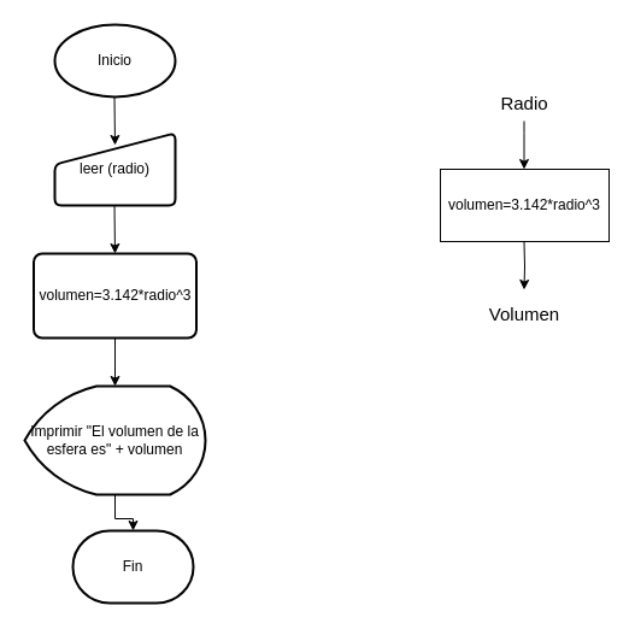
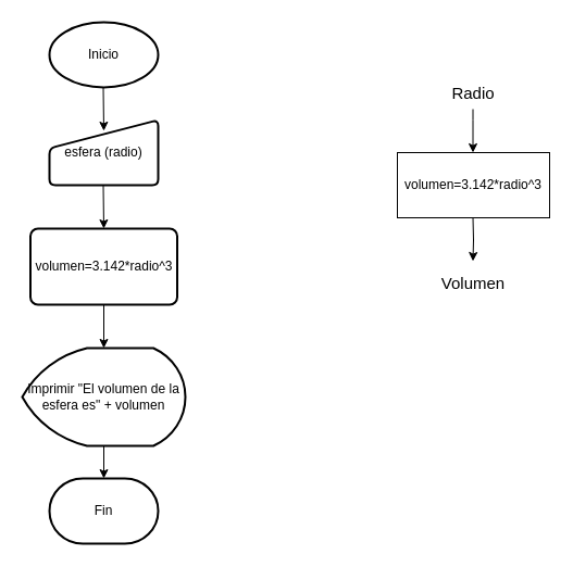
  <mxCell id="0" />
  <mxCell id="1" parent="0" />
  <mxCell id="2" value="Inicio" style="strokeWidth=2;html=1;shape=mxgraph.flowchart.start_1;whiteSpace=wrap;" vertex="1" parent="1"><mxGeometry x="45" y="20" width="100" height="60" as="geometry" /></mxCell>
- <mxCell id="3" value="leer (radio)" style="html=1;strokeWidth=2;shape=manualInput;whiteSpace=wrap;rounded=1;size=26;arcSize=11;" vertex="1" parent="1"><mxGeometry x="45" y="110" width="100" height="60" as="geometry" /></mxCell>
+ <mxCell id="3" value="esfera (radio)" style="html=1;strokeWidth=2;shape=manualInput;whiteSpace=wrap;rounded=1;size=26;arcSize=11;" vertex="1" parent="1"><mxGeometry x="45" y="110" width="100" height="60" as="geometry" /></mxCell>
  <mxCell id="4" value="" style="edgeStyle=orthogonalEdgeStyle;rounded=0;orthogonalLoop=1;jettySize=auto;html=1;" edge="1" parent="1" source="5" target="6"><mxGeometry relative="1" as="geometry" /></mxCell>
  <mxCell id="5" value="Imprimir &quot;El volumen de la esfera es&quot; + volumen" style="strokeWidth=2;html=1;shape=mxgraph.flowchart.display;whiteSpace=wrap;" vertex="1" parent="1"><mxGeometry x="20" y="320" width="150" height="90" as="geometry" /></mxCell>
- <mxCell id="6" value="Fin" style="strokeWidth=2;html=1;shape=mxgraph.flowchart.terminator;whiteSpace=wrap;" vertex="1" parent="1"><mxGeometry x="60" y="440" width="100" height="60" as="geometry" /></mxCell>
+ <mxCell id="6" value="Fin" style="strokeWidth=2;html=1;shape=mxgraph.flowchart.terminator;whiteSpace=wrap;" vertex="1" parent="1"><mxGeometry x="45" y="440" width="100" height="60" as="geometry" /></mxCell>
  <mxCell id="7" value="" style="edgeStyle=orthogonalEdgeStyle;rounded=0;orthogonalLoop=1;jettySize=auto;html=1;" edge="1" parent="1" source="8" target="5"><mxGeometry relative="1" as="geometry" /></mxCell>
  <mxCell id="8" value="volumen=3.142*radio^3" style="rounded=1;whiteSpace=wrap;html=1;absoluteArcSize=1;arcSize=14;strokeWidth=2;" vertex="1" parent="1"><mxGeometry x="27.5" y="210" width="135" height="70" as="geometry" /></mxCell>
  <mxCell id="9" value="" style="endArrow=classic;html=1;" edge="1" parent="1"><mxGeometry width="50" height="50" relative="1" as="geometry"><mxPoint x="94.5" y="80" as="sourcePoint" /><mxPoint x="95" y="120" as="targetPoint" /></mxGeometry></mxCell>
  <mxCell id="10" value="" style="endArrow=classic;html=1;" edge="1" parent="1"><mxGeometry width="50" height="50" relative="1" as="geometry"><mxPoint x="94.5" y="170" as="sourcePoint" /><mxPoint x="95" y="210" as="targetPoint" /></mxGeometry></mxCell>
  <mxCell id="11" value="Radio" style="text;html=1;strokeColor=none;fillColor=none;align=center;verticalAlign=middle;whiteSpace=wrap;rounded=0;fontSize=15;" vertex="1" parent="1"><mxGeometry x="400" y="70" width="70" height="30" as="geometry" /></mxCell>
  <mxCell id="12" value="volumen=3.142*radio^3" style="rounded=0;whiteSpace=wrap;html=1;" vertex="1" parent="1"><mxGeometry x="365" y="140" width="140" height="60" as="geometry" /></mxCell>
  <mxCell id="13" value="" style="edgeStyle=orthogonalEdgeStyle;rounded=0;orthogonalLoop=1;jettySize=auto;html=1;" edge="1" parent="1"><mxGeometry relative="1" as="geometry"><mxPoint x="434.5" y="100" as="sourcePoint" /><mxPoint x="434.5" y="140" as="targetPoint" /><Array as="points"><mxPoint x="434.5" y="110" /><mxPoint x="434.5" y="110" /></Array></mxGeometry></mxCell>
  <mxCell id="14" value="" style="edgeStyle=orthogonalEdgeStyle;rounded=0;orthogonalLoop=1;jettySize=auto;html=1;" edge="1" parent="1"><mxGeometry relative="1" as="geometry"><mxPoint x="434.5" y="200" as="sourcePoint" /><mxPoint x="434.5" y="240" as="targetPoint" /></mxGeometry></mxCell>
  <mxCell id="15" value="Volumen" style="text;html=1;strokeColor=none;fillColor=none;align=center;verticalAlign=middle;whiteSpace=wrap;rounded=0;fontSize=15;" vertex="1" parent="1"><mxGeometry x="415" y="250" width="40" height="20" as="geometry" /></mxCell>
